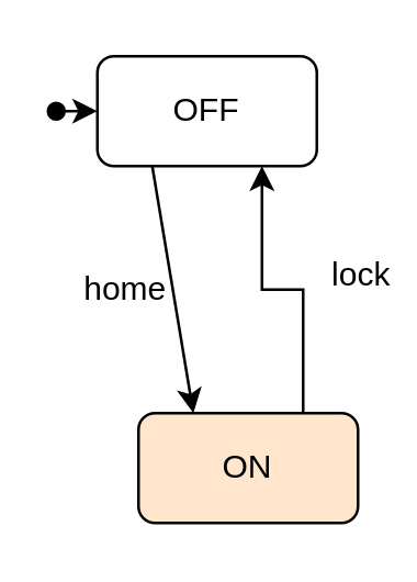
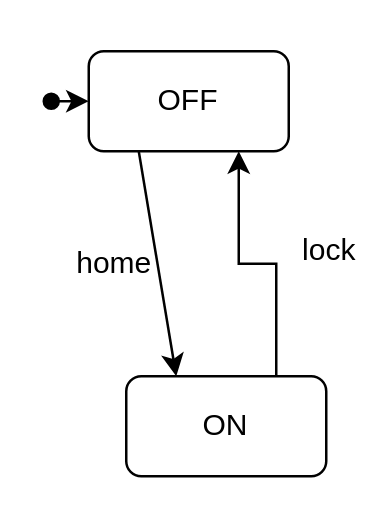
  <mxCell id="0" />
  <mxCell id="1" parent="0" />
  <mxCell id="2" value="OFF" style="rounded=1;whiteSpace=wrap;html=1;labelBackgroundColor=none;" vertex="1" parent="1"><mxGeometry x="35" y="20" width="80" height="40" as="geometry" /></mxCell>
  <mxCell id="3" style="edgeStyle=orthogonalEdgeStyle;rounded=0;orthogonalLoop=1;jettySize=auto;html=1;exitX=0.75;exitY=0;exitDx=0;exitDy=0;entryX=0.75;entryY=1;entryDx=0;entryDy=0;labelBackgroundColor=none;startArrow=none;startFill=0;" edge="1" parent="1" source="5" target="2"><mxGeometry relative="1" as="geometry" /></mxCell>
  <mxCell id="4" value="lock" style="text;html=1;resizable=0;points=[];align=center;verticalAlign=middle;labelBackgroundColor=none;" vertex="1" connectable="0" parent="3"><mxGeometry x="-0.244" y="1" relative="1" as="geometry"><mxPoint x="21" y="-11" as="offset" /></mxGeometry></mxCell>
- <mxCell id="5" value="ON" style="rounded=1;whiteSpace=wrap;html=1;labelBackgroundColor=none;fillColor=#ffe6cc;" vertex="1" parent="1"><mxGeometry x="50" y="150" width="80" height="40" as="geometry" /></mxCell>
+ <mxCell id="5" value="ON" style="rounded=1;whiteSpace=wrap;html=1;labelBackgroundColor=none;" vertex="1" parent="1"><mxGeometry x="50" y="150" width="80" height="40" as="geometry" /></mxCell>
  <mxCell id="6" value="" style="endArrow=classic;html=1;labelBackgroundColor=none;entryX=0;entryY=0.5;entryDx=0;entryDy=0;startArrow=oval;startFill=1;" edge="1" parent="1" target="2"><mxGeometry width="50" height="50" relative="1" as="geometry"><mxPoint x="20" y="40" as="sourcePoint" /><mxPoint x="100" y="210" as="targetPoint" /></mxGeometry></mxCell>
  <mxCell id="7" value="" style="endArrow=classic;html=1;labelBackgroundColor=none;exitX=0.25;exitY=1;exitDx=0;exitDy=0;entryX=0.25;entryY=0;entryDx=0;entryDy=0;" edge="1" parent="1" source="2" target="5"><mxGeometry width="50" height="50" relative="1" as="geometry"><mxPoint x="10" y="260" as="sourcePoint" /><mxPoint x="60" y="210" as="targetPoint" /></mxGeometry></mxCell>
  <mxCell id="8" value="home" style="text;html=1;resizable=0;points=[];align=center;verticalAlign=middle;labelBackgroundColor=none;" vertex="1" connectable="0" parent="7"><mxGeometry x="0.311" y="3" relative="1" as="geometry"><mxPoint x="-23" y="-14" as="offset" /></mxGeometry></mxCell>
